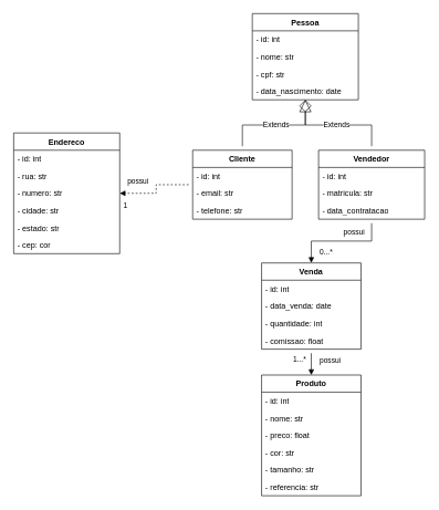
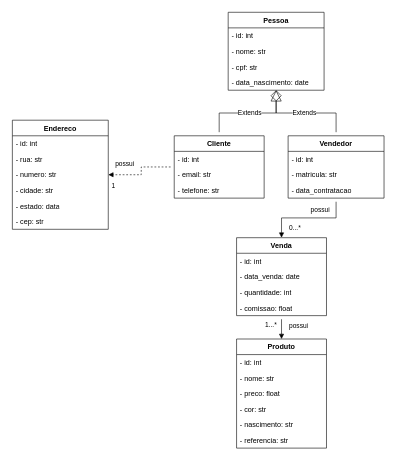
  <mxCell id="0" />
  <mxCell id="1" parent="0" />
  <mxCell id="2" value="&lt;div&gt;Pessoa&lt;/div&gt;" style="swimlane;fontStyle=1;align=center;verticalAlign=top;childLayout=stackLayout;horizontal=1;startSize=26;horizontalStack=0;resizeParent=1;resizeParentMax=0;resizeLast=0;collapsible=1;marginBottom=0;whiteSpace=wrap;html=1;" parent="1" vertex="1"><mxGeometry x="380" y="20" width="160" height="130" as="geometry" /></mxCell>
  <mxCell id="3" value="- id: int" style="text;strokeColor=none;fillColor=none;align=left;verticalAlign=top;spacingLeft=4;spacingRight=4;overflow=hidden;rotatable=0;points=[[0,0.5],[1,0.5]];portConstraint=eastwest;whiteSpace=wrap;html=1;" parent="2" vertex="1"><mxGeometry y="26" width="160" height="26" as="geometry" /></mxCell>
  <mxCell id="4" value="- nome: str" style="text;strokeColor=none;fillColor=none;align=left;verticalAlign=top;spacingLeft=4;spacingRight=4;overflow=hidden;rotatable=0;points=[[0,0.5],[1,0.5]];portConstraint=eastwest;whiteSpace=wrap;html=1;" parent="2" vertex="1"><mxGeometry y="52" width="160" height="26" as="geometry" /></mxCell>
  <mxCell id="5" value="- cpf: str" style="text;strokeColor=none;fillColor=none;align=left;verticalAlign=top;spacingLeft=4;spacingRight=4;overflow=hidden;rotatable=0;points=[[0,0.5],[1,0.5]];portConstraint=eastwest;whiteSpace=wrap;html=1;" parent="2" vertex="1"><mxGeometry y="78" width="160" height="26" as="geometry" /></mxCell>
  <mxCell id="6" value="- data_nascimento: date" style="text;strokeColor=none;fillColor=none;align=left;verticalAlign=top;spacingLeft=4;spacingRight=4;overflow=hidden;rotatable=0;points=[[0,0.5],[1,0.5]];portConstraint=eastwest;whiteSpace=wrap;html=1;" parent="2" vertex="1"><mxGeometry y="104" width="160" height="26" as="geometry" /></mxCell>
  <mxCell id="7" value="Cliente" style="swimlane;fontStyle=1;align=center;verticalAlign=top;childLayout=stackLayout;horizontal=1;startSize=26;horizontalStack=0;resizeParent=1;resizeParentMax=0;resizeLast=0;collapsible=1;marginBottom=0;whiteSpace=wrap;html=1;" parent="1" vertex="1"><mxGeometry x="290" y="226" width="150" height="104" as="geometry" /></mxCell>
  <mxCell id="8" value="- id: int" style="text;strokeColor=none;fillColor=none;align=left;verticalAlign=top;spacingLeft=4;spacingRight=4;overflow=hidden;rotatable=0;points=[[0,0.5],[1,0.5]];portConstraint=eastwest;whiteSpace=wrap;html=1;" parent="7" vertex="1"><mxGeometry y="26" width="150" height="26" as="geometry" /></mxCell>
  <mxCell id="9" value="- email: str" style="text;strokeColor=none;fillColor=none;align=left;verticalAlign=top;spacingLeft=4;spacingRight=4;overflow=hidden;rotatable=0;points=[[0,0.5],[1,0.5]];portConstraint=eastwest;whiteSpace=wrap;html=1;" parent="7" vertex="1"><mxGeometry y="52" width="150" height="26" as="geometry" /></mxCell>
  <mxCell id="10" value="- telefone: str" style="text;strokeColor=none;fillColor=none;align=left;verticalAlign=top;spacingLeft=4;spacingRight=4;overflow=hidden;rotatable=0;points=[[0,0.5],[1,0.5]];portConstraint=eastwest;whiteSpace=wrap;html=1;" parent="7" vertex="1"><mxGeometry y="78" width="150" height="26" as="geometry" /></mxCell>
  <mxCell id="11" value="Vendedor" style="swimlane;fontStyle=1;align=center;verticalAlign=top;childLayout=stackLayout;horizontal=1;startSize=26;horizontalStack=0;resizeParent=1;resizeParentMax=0;resizeLast=0;collapsible=1;marginBottom=0;whiteSpace=wrap;html=1;" parent="1" vertex="1"><mxGeometry x="480" y="226" width="160" height="104" as="geometry" /></mxCell>
  <mxCell id="12" value="- id: int" style="text;strokeColor=none;fillColor=none;align=left;verticalAlign=top;spacingLeft=4;spacingRight=4;overflow=hidden;rotatable=0;points=[[0,0.5],[1,0.5]];portConstraint=eastwest;whiteSpace=wrap;html=1;" parent="11" vertex="1"><mxGeometry y="26" width="160" height="26" as="geometry" /></mxCell>
  <mxCell id="13" value="- matricula: str" style="text;strokeColor=none;fillColor=none;align=left;verticalAlign=top;spacingLeft=4;spacingRight=4;overflow=hidden;rotatable=0;points=[[0,0.5],[1,0.5]];portConstraint=eastwest;whiteSpace=wrap;html=1;" parent="11" vertex="1"><mxGeometry y="52" width="160" height="26" as="geometry" /></mxCell>
  <mxCell id="14" value="- data_contratacao" style="text;strokeColor=none;fillColor=none;align=left;verticalAlign=top;spacingLeft=4;spacingRight=4;overflow=hidden;rotatable=0;points=[[0,0.5],[1,0.5]];portConstraint=eastwest;whiteSpace=wrap;html=1;" parent="11" vertex="1"><mxGeometry y="78" width="160" height="26" as="geometry" /></mxCell>
  <mxCell id="15" value="&lt;div&gt;Endereco&lt;/div&gt;" style="swimlane;fontStyle=1;align=center;verticalAlign=top;childLayout=stackLayout;horizontal=1;startSize=26;horizontalStack=0;resizeParent=1;resizeParentMax=0;resizeLast=0;collapsible=1;marginBottom=0;whiteSpace=wrap;html=1;" parent="1" vertex="1"><mxGeometry x="20" y="200" width="160" height="182" as="geometry" /></mxCell>
  <mxCell id="16" value="- id: int" style="text;strokeColor=none;fillColor=none;align=left;verticalAlign=top;spacingLeft=4;spacingRight=4;overflow=hidden;rotatable=0;points=[[0,0.5],[1,0.5]];portConstraint=eastwest;whiteSpace=wrap;html=1;" parent="15" vertex="1"><mxGeometry y="26" width="160" height="26" as="geometry" /></mxCell>
  <mxCell id="17" value="- rua: str" style="text;strokeColor=none;fillColor=none;align=left;verticalAlign=top;spacingLeft=4;spacingRight=4;overflow=hidden;rotatable=0;points=[[0,0.5],[1,0.5]];portConstraint=eastwest;whiteSpace=wrap;html=1;" parent="15" vertex="1"><mxGeometry y="52" width="160" height="26" as="geometry" /></mxCell>
  <mxCell id="18" value="- numero: str" style="text;strokeColor=none;fillColor=none;align=left;verticalAlign=top;spacingLeft=4;spacingRight=4;overflow=hidden;rotatable=0;points=[[0,0.5],[1,0.5]];portConstraint=eastwest;whiteSpace=wrap;html=1;" parent="15" vertex="1"><mxGeometry y="78" width="160" height="26" as="geometry" /></mxCell>
  <mxCell id="19" value="- cidade: str" style="text;strokeColor=none;fillColor=none;align=left;verticalAlign=top;spacingLeft=4;spacingRight=4;overflow=hidden;rotatable=0;points=[[0,0.5],[1,0.5]];portConstraint=eastwest;whiteSpace=wrap;html=1;" parent="15" vertex="1"><mxGeometry y="104" width="160" height="26" as="geometry" /></mxCell>
- <mxCell id="20" value="- estado: str" style="text;strokeColor=none;fillColor=none;align=left;verticalAlign=top;spacingLeft=4;spacingRight=4;overflow=hidden;rotatable=0;points=[[0,0.5],[1,0.5]];portConstraint=eastwest;whiteSpace=wrap;html=1;" parent="15" vertex="1"><mxGeometry y="130" width="160" height="26" as="geometry" /></mxCell>
- <mxCell id="21" value="&lt;div&gt;- cep: cor&lt;/div&gt;" style="text;strokeColor=none;fillColor=none;align=left;verticalAlign=top;spacingLeft=4;spacingRight=4;overflow=hidden;rotatable=0;points=[[0,0.5],[1,0.5]];portConstraint=eastwest;whiteSpace=wrap;html=1;" parent="15" vertex="1"><mxGeometry y="156" width="160" height="26" as="geometry" /></mxCell>
+ <mxCell id="20" value="- estado: data" style="text;strokeColor=none;fillColor=none;align=left;verticalAlign=top;spacingLeft=4;spacingRight=4;overflow=hidden;rotatable=0;points=[[0,0.5],[1,0.5]];portConstraint=eastwest;whiteSpace=wrap;html=1;" parent="15" vertex="1"><mxGeometry y="130" width="160" height="26" as="geometry" /></mxCell>
+ <mxCell id="21" value="&lt;div&gt;- cep: str&lt;/div&gt;" style="text;strokeColor=none;fillColor=none;align=left;verticalAlign=top;spacingLeft=4;spacingRight=4;overflow=hidden;rotatable=0;points=[[0,0.5],[1,0.5]];portConstraint=eastwest;whiteSpace=wrap;html=1;" parent="15" vertex="1"><mxGeometry y="156" width="160" height="26" as="geometry" /></mxCell>
  <mxCell id="22" value="Venda" style="swimlane;fontStyle=1;align=center;verticalAlign=top;childLayout=stackLayout;horizontal=1;startSize=26;horizontalStack=0;resizeParent=1;resizeParentMax=0;resizeLast=0;collapsible=1;marginBottom=0;whiteSpace=wrap;html=1;" parent="1" vertex="1"><mxGeometry x="394" y="396" width="150" height="130" as="geometry" /></mxCell>
  <mxCell id="23" value="- id: int" style="text;strokeColor=none;fillColor=none;align=left;verticalAlign=top;spacingLeft=4;spacingRight=4;overflow=hidden;rotatable=0;points=[[0,0.5],[1,0.5]];portConstraint=eastwest;whiteSpace=wrap;html=1;" parent="22" vertex="1"><mxGeometry y="26" width="150" height="26" as="geometry" /></mxCell>
  <mxCell id="24" value="- data_venda: date" style="text;strokeColor=none;fillColor=none;align=left;verticalAlign=top;spacingLeft=4;spacingRight=4;overflow=hidden;rotatable=0;points=[[0,0.5],[1,0.5]];portConstraint=eastwest;whiteSpace=wrap;html=1;" parent="22" vertex="1"><mxGeometry y="52" width="150" height="26" as="geometry" /></mxCell>
  <mxCell id="25" value="- quantidade: int" style="text;strokeColor=none;fillColor=none;align=left;verticalAlign=top;spacingLeft=4;spacingRight=4;overflow=hidden;rotatable=0;points=[[0,0.5],[1,0.5]];portConstraint=eastwest;whiteSpace=wrap;html=1;" parent="22" vertex="1"><mxGeometry y="78" width="150" height="26" as="geometry" /></mxCell>
  <mxCell id="26" value="- comissao: float" style="text;strokeColor=none;fillColor=none;align=left;verticalAlign=top;spacingLeft=4;spacingRight=4;overflow=hidden;rotatable=0;points=[[0,0.5],[1,0.5]];portConstraint=eastwest;whiteSpace=wrap;html=1;" parent="22" vertex="1"><mxGeometry y="104" width="150" height="26" as="geometry" /></mxCell>
  <mxCell id="27" value="possui" style="endArrow=block;endFill=1;html=1;edgeStyle=orthogonalEdgeStyle;align=left;verticalAlign=top;rounded=0;strokeColor=default;fontFamily=Helvetica;fontSize=11;fontColor=default;labelBackgroundColor=default;sourcePerimeterSpacing=6;dashed=1;" parent="1" source="7" target="15" edge="1"><mxGeometry x="0.829" y="-31" relative="1" as="geometry"><mxPoint x="600" y="376" as="sourcePoint" /><mxPoint x="220" y="346" as="targetPoint" /><mxPoint as="offset" /></mxGeometry></mxCell>
  <mxCell id="28" value="1" style="edgeLabel;resizable=0;html=1;align=left;verticalAlign=bottom;fontFamily=Helvetica;fontSize=11;fontColor=default;labelBackgroundColor=default;" parent="27" connectable="0" vertex="1"><mxGeometry x="-1" relative="1" as="geometry"><mxPoint x="-100" y="39" as="offset" /></mxGeometry></mxCell>
  <mxCell id="29" value="possui" style="endArrow=block;endFill=1;html=1;edgeStyle=orthogonalEdgeStyle;align=left;verticalAlign=top;rounded=0;strokeColor=default;fontFamily=Helvetica;fontSize=11;fontColor=default;labelBackgroundColor=default;sourcePerimeterSpacing=6;entryX=0.5;entryY=0;entryDx=0;entryDy=0;" parent="1" source="11" target="22" edge="1"><mxGeometry x="-0.058" y="-27" relative="1" as="geometry"><mxPoint x="375" y="340" as="sourcePoint" /><mxPoint x="455" y="486" as="targetPoint" /><mxPoint as="offset" /></mxGeometry></mxCell>
  <mxCell id="30" value="0...*" style="edgeLabel;resizable=0;html=1;align=left;verticalAlign=bottom;fontFamily=Helvetica;fontSize=11;fontColor=default;labelBackgroundColor=default;" parent="29" connectable="0" vertex="1"><mxGeometry x="-1" relative="1" as="geometry"><mxPoint x="-80" y="52" as="offset" /></mxGeometry></mxCell>
  <mxCell id="31" value="Produto" style="swimlane;fontStyle=1;align=center;verticalAlign=top;childLayout=stackLayout;horizontal=1;startSize=26;horizontalStack=0;resizeParent=1;resizeParentMax=0;resizeLast=0;collapsible=1;marginBottom=0;whiteSpace=wrap;html=1;" parent="1" vertex="1"><mxGeometry x="394" y="565" width="150" height="182" as="geometry" /></mxCell>
  <mxCell id="32" value="- id: int" style="text;strokeColor=none;fillColor=none;align=left;verticalAlign=top;spacingLeft=4;spacingRight=4;overflow=hidden;rotatable=0;points=[[0,0.5],[1,0.5]];portConstraint=eastwest;whiteSpace=wrap;html=1;" parent="31" vertex="1"><mxGeometry y="26" width="150" height="26" as="geometry" /></mxCell>
  <mxCell id="33" value="- nome: str" style="text;strokeColor=none;fillColor=none;align=left;verticalAlign=top;spacingLeft=4;spacingRight=4;overflow=hidden;rotatable=0;points=[[0,0.5],[1,0.5]];portConstraint=eastwest;whiteSpace=wrap;html=1;" parent="31" vertex="1"><mxGeometry y="52" width="150" height="26" as="geometry" /></mxCell>
  <mxCell id="34" value="- preco: float" style="text;strokeColor=none;fillColor=none;align=left;verticalAlign=top;spacingLeft=4;spacingRight=4;overflow=hidden;rotatable=0;points=[[0,0.5],[1,0.5]];portConstraint=eastwest;whiteSpace=wrap;html=1;" parent="31" vertex="1"><mxGeometry y="78" width="150" height="26" as="geometry" /></mxCell>
  <mxCell id="35" value="- cor: str" style="text;strokeColor=none;fillColor=none;align=left;verticalAlign=top;spacingLeft=4;spacingRight=4;overflow=hidden;rotatable=0;points=[[0,0.5],[1,0.5]];portConstraint=eastwest;whiteSpace=wrap;html=1;" vertex="1" parent="31"><mxGeometry y="104" width="150" height="26" as="geometry" /></mxCell>
- <mxCell id="36" value="- tamanho: str" style="text;strokeColor=none;fillColor=none;align=left;verticalAlign=top;spacingLeft=4;spacingRight=4;overflow=hidden;rotatable=0;points=[[0,0.5],[1,0.5]];portConstraint=eastwest;whiteSpace=wrap;html=1;" vertex="1" parent="31"><mxGeometry y="130" width="150" height="26" as="geometry" /></mxCell>
+ <mxCell id="36" value="- nascimento: str" style="text;strokeColor=none;fillColor=none;align=left;verticalAlign=top;spacingLeft=4;spacingRight=4;overflow=hidden;rotatable=0;points=[[0,0.5],[1,0.5]];portConstraint=eastwest;whiteSpace=wrap;html=1;" vertex="1" parent="31"><mxGeometry y="130" width="150" height="26" as="geometry" /></mxCell>
  <mxCell id="37" value="- referencia: str" style="text;strokeColor=none;fillColor=none;align=left;verticalAlign=top;spacingLeft=4;spacingRight=4;overflow=hidden;rotatable=0;points=[[0,0.5],[1,0.5]];portConstraint=eastwest;whiteSpace=wrap;html=1;" parent="31" vertex="1"><mxGeometry y="156" width="150" height="26" as="geometry" /></mxCell>
  <mxCell id="38" value="possui" style="endArrow=block;endFill=1;html=1;edgeStyle=orthogonalEdgeStyle;align=left;verticalAlign=top;rounded=0;strokeColor=default;fontFamily=Helvetica;fontSize=11;fontColor=default;labelBackgroundColor=default;sourcePerimeterSpacing=6;" parent="1" source="22" target="31" edge="1"><mxGeometry x="-1" y="11" relative="1" as="geometry"><mxPoint x="600" y="376" as="sourcePoint" /><mxPoint x="760" y="376" as="targetPoint" /><mxPoint y="-2" as="offset" /></mxGeometry></mxCell>
  <mxCell id="39" value="1...*" style="edgeLabel;resizable=0;html=1;align=left;verticalAlign=bottom;fontFamily=Helvetica;fontSize=11;fontColor=default;labelBackgroundColor=default;" parent="38" connectable="0" vertex="1"><mxGeometry x="-1" relative="1" as="geometry"><mxPoint x="-29" y="18" as="offset" /></mxGeometry></mxCell>
  <mxCell id="40" value="Extends" style="endArrow=block;endSize=16;endFill=0;html=1;rounded=0;strokeColor=default;align=center;verticalAlign=middle;fontFamily=Helvetica;fontSize=11;fontColor=default;labelBackgroundColor=default;edgeStyle=orthogonalEdgeStyle;sourcePerimeterSpacing=6;" parent="1" source="7" target="2" edge="1"><mxGeometry width="160" relative="1" as="geometry"><mxPoint x="600" y="420" as="sourcePoint" /><mxPoint x="760" y="420" as="targetPoint" /></mxGeometry></mxCell>
  <mxCell id="41" value="Extends" style="endArrow=diamond;endSize=16;endFill=0;html=1;rounded=0;strokeColor=default;align=center;verticalAlign=middle;fontFamily=Helvetica;fontSize=11;fontColor=default;labelBackgroundColor=default;edgeStyle=orthogonalEdgeStyle;sourcePerimeterSpacing=6;" parent="1" source="11" target="2" edge="1"><mxGeometry width="160" relative="1" as="geometry"><mxPoint x="600" y="360" as="sourcePoint" /><mxPoint x="760" y="360" as="targetPoint" /></mxGeometry></mxCell>
